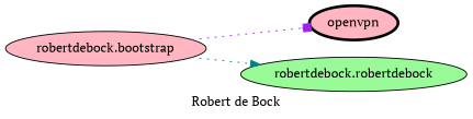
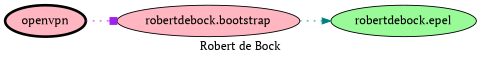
  digraph {
    fontname="PT Serif"
    label="Robert de Bock"
    rankdir=LR
    node [fillcolor=lightpink fontname="PT Serif" style=filled]
    edge [fontname="PT Serif" style=dotted]
    openvpn [penwidth=3]
    "robertdebock.bootstrap"
-   "robertdebock.epel" [fillcolor=palegreen label="robertdebock.robertdebock"]
-   "robertdebock.bootstrap" -> openvpn [arrowhead=box color=purple]
+   "robertdebock.epel" [fillcolor=palegreen]
+   openvpn -> "robertdebock.bootstrap" [arrowhead=box color=purple]
    "robertdebock.bootstrap" -> "robertdebock.epel" [arrowhead=normal color=teal]
  }
